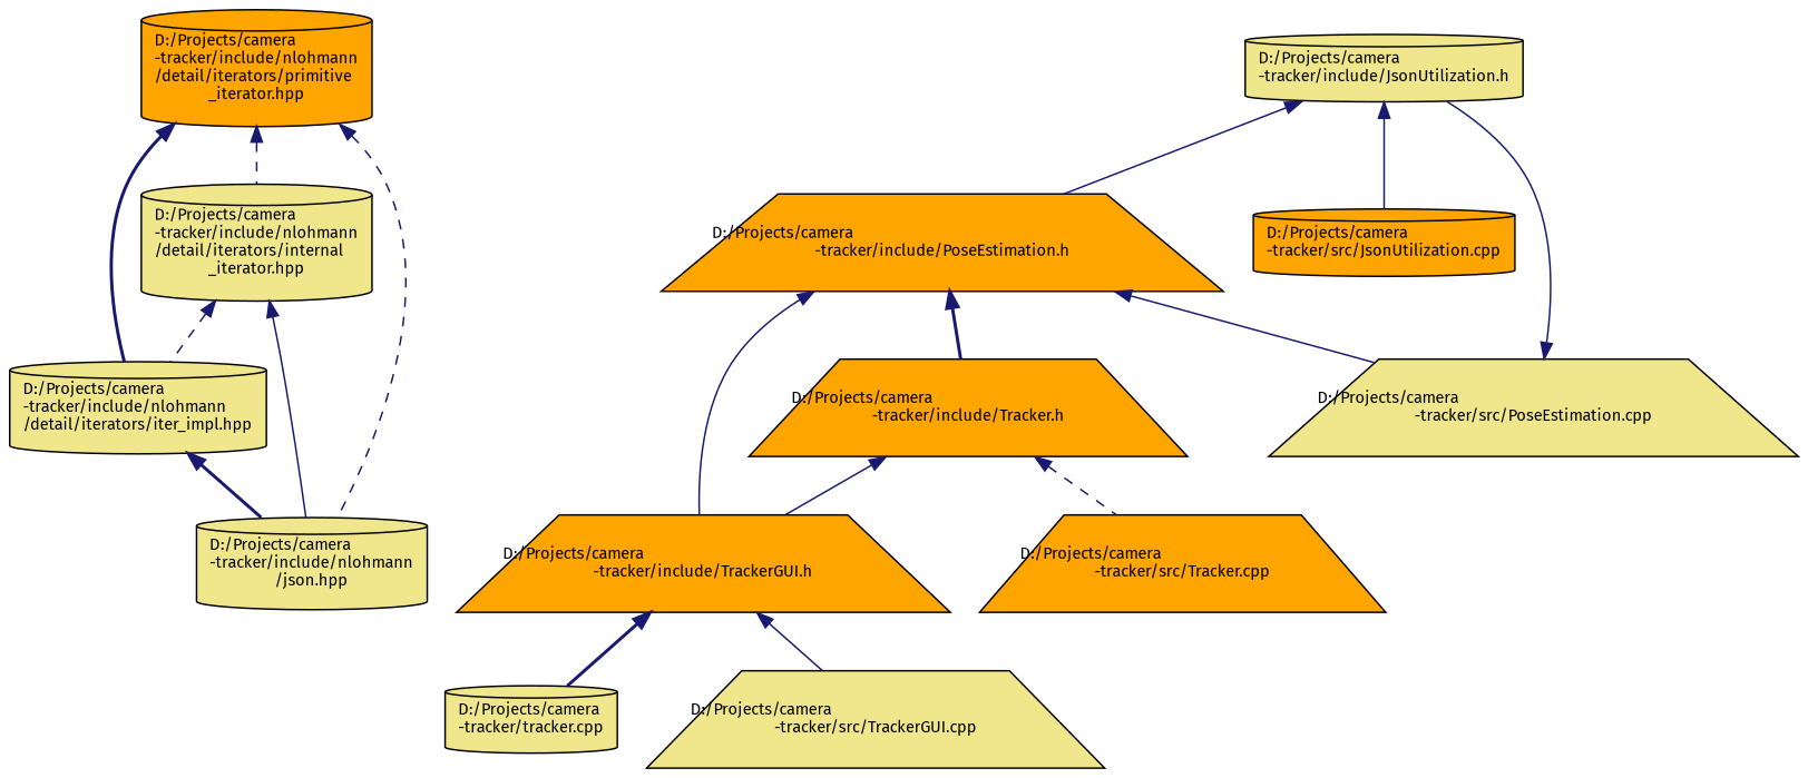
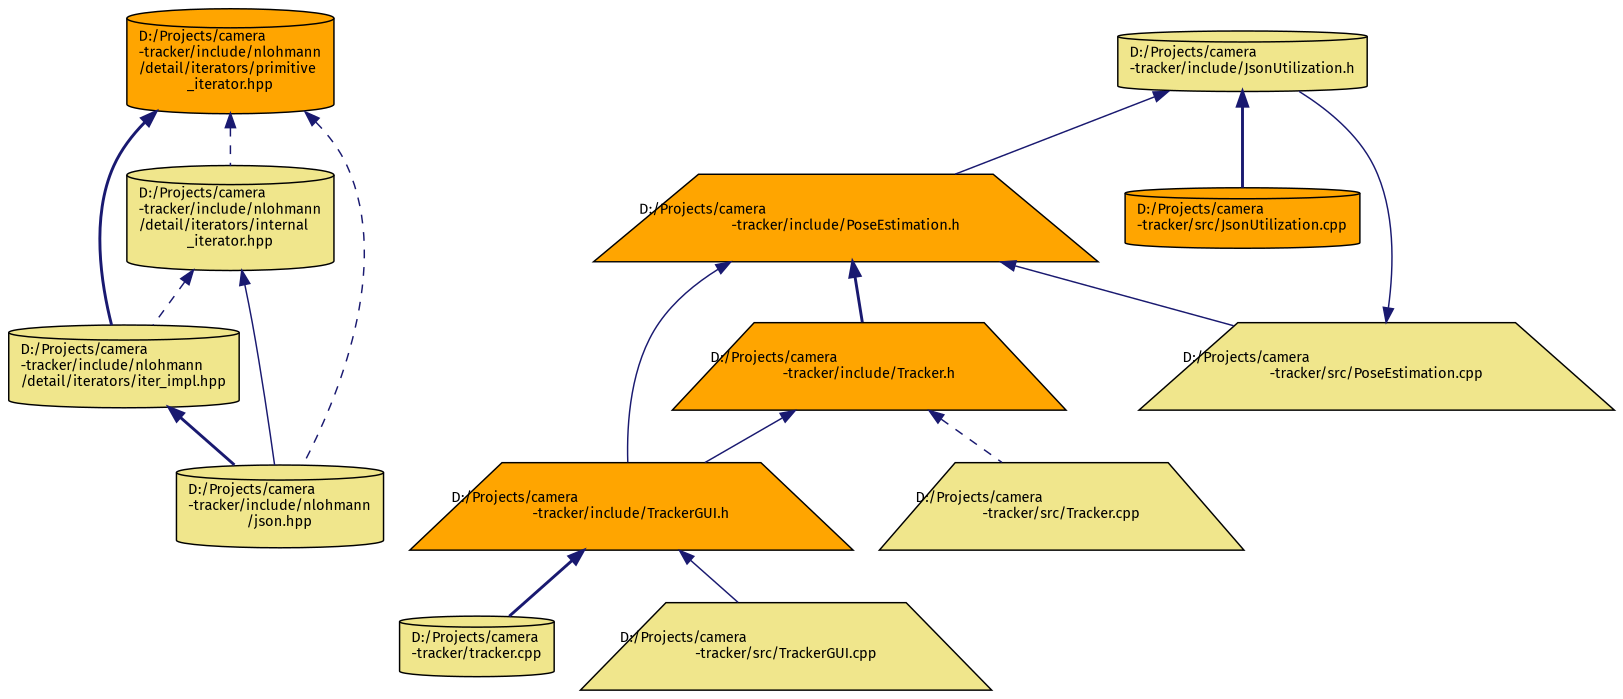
  digraph {
    fontname="Fira Sans"
    node [color=black fillcolor=khaki fontname="Fira Sans" fontsize=10 shape=cylinder style=filled]
    edge [color=midnightblue dir=back fontname="Fira Sans" fontsize=10 labelfontname=Helvetica labelfontsize=10 style=solid]
    n1 [fillcolor=orange fontcolor=black height=0.2 label="D:/Projects/camera\l-tracker/include/nlohmann\l/detail/iterators/primitive\l_iterator.hpp" width=0.4]
    n2 [height=0.2 label="D:/Projects/camera\l-tracker/include/nlohmann\l/detail/iterators/internal\l_iterator.hpp" width=0.4]
    n3 [height=0.2 label="D:/Projects/camera\l-tracker/include/nlohmann\l/detail/iterators/iter_impl.hpp" width=0.4]
    n4 [height=0.2 label="D:/Projects/camera\l-tracker/include/nlohmann\l/json.hpp" width=0.4]
    n5 [height=0.2 label="D:/Projects/camera\l-tracker/include/JsonUtilization.h" width=0.4]
    n6 [fillcolor=orange height=0.2 label="D:/Projects/camera\l-tracker/include/PoseEstimation.h" shape=trapezium width=0.4]
    n7 [fillcolor=orange height=0.2 label="D:/Projects/camera\l-tracker/src/JsonUtilization.cpp" width=0.4]
    n8 [fillcolor=orange height=0.2 label="D:/Projects/camera\l-tracker/include/Tracker.h" shape=trapezium width=0.4]
    n9 [fillcolor=orange height=0.2 label="D:/Projects/camera\l-tracker/include/TrackerGUI.h" shape=trapezium width=0.4]
    n10 [height=0.2 label="D:/Projects/camera\l-tracker/src/PoseEstimation.cpp" shape=trapezium width=0.4]
-   n11 [fillcolor=orange height=0.2 label="D:/Projects/camera\l-tracker/src/Tracker.cpp" shape=trapezium width=0.4]
+   n11 [height=0.2 label="D:/Projects/camera\l-tracker/src/Tracker.cpp" shape=trapezium width=0.4]
    n12 [height=0.2 label="D:/Projects/camera\l-tracker/tracker.cpp" width=0.4]
    n13 [height=0.2 label="D:/Projects/camera\l-tracker/src/TrackerGUI.cpp" shape=trapezium width=0.4]
    n1 -> n2 [style=dashed]
    n1 -> n3 [style=bold]
    n1 -> n4 [style=dashed]
    n2 -> n3 [style=dashed]
    n2 -> n4
    n3 -> n4 [style=bold]
    n5 -> n6
-   n5 -> n7
+   n5 -> n7 [style=bold]
    n6 -> n8 [style=bold]
    n6 -> n9
    n6 -> n10
    n8 -> n9
    n8 -> n11 [style=dashed]
    n9 -> n12 [style=bold]
    n9 -> n13
    n10 -> n5
  }
